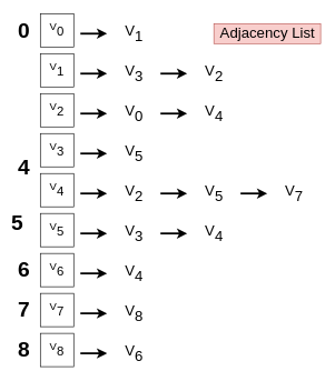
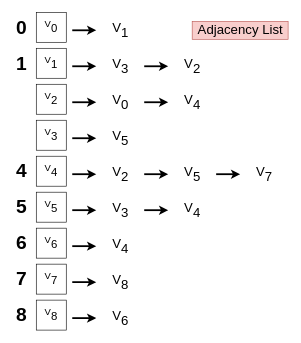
  <mxCell id="0" />
  <mxCell id="1" parent="0" />
  <mxCell id="2" value="&lt;font style=&quot;font-size: 19px&quot;&gt;&lt;sup&gt;V&lt;/sup&gt;0&lt;/font&gt;" style="whiteSpace=wrap;html=1;aspect=fixed;" vertex="1" parent="1"><mxGeometry x="60" y="20" width="50" height="50" as="geometry" /></mxCell>
  <mxCell id="3" value="0" style="text;html=1;align=center;verticalAlign=middle;resizable=0;points=[];autosize=1;fontSize=32;fontStyle=1" vertex="1" parent="1"><mxGeometry x="20" y="25" width="30" height="40" as="geometry" /></mxCell>
  <mxCell id="4" value="&lt;font style=&quot;font-size: 19px&quot;&gt;&lt;sup&gt;V&lt;/sup&gt;1&lt;/font&gt;" style="whiteSpace=wrap;html=1;aspect=fixed;" vertex="1" parent="1"><mxGeometry x="60" y="80" width="50" height="50" as="geometry" /></mxCell>
+ <mxCell id="5" value="1" style="text;html=1;align=center;verticalAlign=middle;resizable=0;points=[];autosize=1;fontSize=32;fontStyle=1" vertex="1" parent="1"><mxGeometry x="20" y="85" width="30" height="40" as="geometry" /></mxCell>
  <mxCell id="6" value="&lt;font style=&quot;font-size: 19px&quot;&gt;&lt;sup&gt;V&lt;/sup&gt;2&lt;/font&gt;" style="whiteSpace=wrap;html=1;aspect=fixed;" vertex="1" parent="1"><mxGeometry x="60" y="140" width="50" height="50" as="geometry" /></mxCell>
  <mxCell id="7" value="&lt;font style=&quot;font-size: 19px&quot;&gt;&lt;sup&gt;V&lt;/sup&gt;3&lt;/font&gt;" style="whiteSpace=wrap;html=1;aspect=fixed;" vertex="1" parent="1"><mxGeometry x="60" y="200" width="50" height="50" as="geometry" /></mxCell>
  <mxCell id="8" value="&lt;font style=&quot;font-size: 19px&quot;&gt;&lt;sup&gt;V&lt;/sup&gt;4&lt;/font&gt;" style="whiteSpace=wrap;html=1;aspect=fixed;" vertex="1" parent="1"><mxGeometry x="60" y="260" width="50" height="50" as="geometry" /></mxCell>
- <mxCell id="9" value="4" style="text;html=1;align=center;verticalAlign=middle;resizable=0;points=[];autosize=1;fontSize=32;fontStyle=1" vertex="1" parent="1"><mxGeometry x="20" y="230" width="30" height="40" as="geometry" /></mxCell>
+ <mxCell id="9" value="4" style="text;html=1;align=center;verticalAlign=middle;resizable=0;points=[];autosize=1;fontSize=32;fontStyle=1" vertex="1" parent="1"><mxGeometry x="20" y="265" width="30" height="40" as="geometry" /></mxCell>
  <mxCell id="10" value="&lt;font style=&quot;font-size: 19px&quot;&gt;&lt;sup&gt;V&lt;/sup&gt;5&lt;/font&gt;" style="whiteSpace=wrap;html=1;aspect=fixed;" vertex="1" parent="1"><mxGeometry x="60" y="320" width="50" height="50" as="geometry" /></mxCell>
- <mxCell id="11" value="5" style="text;html=1;align=center;verticalAlign=middle;resizable=0;points=[];autosize=1;fontSize=32;fontStyle=1" vertex="1" parent="1"><mxGeometry x="10" y="315" width="30" height="40" as="geometry" /></mxCell>
+ <mxCell id="11" value="5" style="text;html=1;align=center;verticalAlign=middle;resizable=0;points=[];autosize=1;fontSize=32;fontStyle=1" vertex="1" parent="1"><mxGeometry x="20" y="325" width="30" height="40" as="geometry" /></mxCell>
  <mxCell id="12" value="&lt;font style=&quot;font-size: 19px&quot;&gt;&lt;sup&gt;V&lt;/sup&gt;6&lt;/font&gt;" style="whiteSpace=wrap;html=1;aspect=fixed;" vertex="1" parent="1"><mxGeometry x="60" y="380" width="50" height="50" as="geometry" /></mxCell>
  <mxCell id="13" value="6" style="text;html=1;align=center;verticalAlign=middle;resizable=0;points=[];autosize=1;fontSize=32;fontStyle=1" vertex="1" parent="1"><mxGeometry x="20" y="385" width="30" height="40" as="geometry" /></mxCell>
  <mxCell id="14" value="&lt;font style=&quot;font-size: 19px&quot;&gt;&lt;sup&gt;V&lt;/sup&gt;7&lt;/font&gt;" style="whiteSpace=wrap;html=1;aspect=fixed;" vertex="1" parent="1"><mxGeometry x="60" y="440" width="50" height="50" as="geometry" /></mxCell>
  <mxCell id="15" value="7" style="text;html=1;align=center;verticalAlign=middle;resizable=0;points=[];autosize=1;fontSize=32;fontStyle=1" vertex="1" parent="1"><mxGeometry x="20" y="445" width="30" height="40" as="geometry" /></mxCell>
  <mxCell id="16" value="&lt;font style=&quot;font-size: 19px&quot;&gt;&lt;sup&gt;V&lt;/sup&gt;8&lt;/font&gt;" style="whiteSpace=wrap;html=1;aspect=fixed;" vertex="1" parent="1"><mxGeometry x="60" y="500" width="50" height="50" as="geometry" /></mxCell>
  <mxCell id="17" value="8" style="text;html=1;align=center;verticalAlign=middle;resizable=0;points=[];autosize=1;fontSize=32;fontStyle=1" vertex="1" parent="1"><mxGeometry x="20" y="505" width="30" height="40" as="geometry" /></mxCell>
  <mxCell id="18" value="" style="endArrow=classic;html=1;fontSize=32;strokeWidth=3;" edge="1" parent="1"><mxGeometry width="50" height="50" relative="1" as="geometry"><mxPoint x="120" y="50" as="sourcePoint" /><mxPoint x="160" y="50" as="targetPoint" /></mxGeometry></mxCell>
  <mxCell id="19" value="" style="endArrow=classic;html=1;fontSize=32;strokeWidth=3;" edge="1" parent="1"><mxGeometry width="50" height="50" relative="1" as="geometry"><mxPoint x="120" y="110" as="sourcePoint" /><mxPoint x="160" y="110" as="targetPoint" /></mxGeometry></mxCell>
  <mxCell id="20" value="" style="endArrow=classic;html=1;fontSize=32;strokeWidth=3;" edge="1" parent="1"><mxGeometry width="50" height="50" relative="1" as="geometry"><mxPoint x="120" y="170" as="sourcePoint" /><mxPoint x="160" y="170" as="targetPoint" /></mxGeometry></mxCell>
  <mxCell id="21" value="" style="endArrow=classic;html=1;fontSize=32;strokeWidth=3;" edge="1" parent="1"><mxGeometry width="50" height="50" relative="1" as="geometry"><mxPoint x="120" y="230" as="sourcePoint" /><mxPoint x="160" y="230" as="targetPoint" /></mxGeometry></mxCell>
  <mxCell id="22" value="" style="endArrow=classic;html=1;fontSize=32;strokeWidth=3;" edge="1" parent="1"><mxGeometry width="50" height="50" relative="1" as="geometry"><mxPoint x="120" y="290" as="sourcePoint" /><mxPoint x="160" y="290" as="targetPoint" /></mxGeometry></mxCell>
  <mxCell id="23" value="" style="endArrow=classic;html=1;fontSize=32;strokeWidth=3;" edge="1" parent="1"><mxGeometry width="50" height="50" relative="1" as="geometry"><mxPoint x="120" y="350" as="sourcePoint" /><mxPoint x="160" y="350" as="targetPoint" /></mxGeometry></mxCell>
  <mxCell id="24" value="" style="endArrow=classic;html=1;fontSize=32;strokeWidth=3;" edge="1" parent="1"><mxGeometry width="50" height="50" relative="1" as="geometry"><mxPoint x="120" y="410" as="sourcePoint" /><mxPoint x="160" y="410" as="targetPoint" /></mxGeometry></mxCell>
  <mxCell id="25" value="" style="endArrow=classic;html=1;fontSize=32;strokeWidth=3;" edge="1" parent="1"><mxGeometry width="50" height="50" relative="1" as="geometry"><mxPoint x="120" y="470" as="sourcePoint" /><mxPoint x="160" y="470" as="targetPoint" /></mxGeometry></mxCell>
  <mxCell id="26" value="" style="endArrow=classic;html=1;fontSize=32;strokeWidth=3;" edge="1" parent="1"><mxGeometry width="50" height="50" relative="1" as="geometry"><mxPoint x="120" y="530" as="sourcePoint" /><mxPoint x="160" y="530" as="targetPoint" /></mxGeometry></mxCell>
  <mxCell id="27" value="&lt;sup style=&quot;font-size: 22px&quot;&gt;V&lt;/sup&gt;&lt;span style=&quot;font-size: 22px&quot;&gt;1&lt;/span&gt;" style="text;html=1;align=center;verticalAlign=middle;resizable=0;points=[];autosize=1;fontSize=22;" vertex="1" parent="1"><mxGeometry x="180" y="30" width="40" height="40" as="geometry" /></mxCell>
  <mxCell id="28" value="&lt;sup style=&quot;font-size: 22px&quot;&gt;V&lt;/sup&gt;&lt;span style=&quot;font-size: 22px&quot;&gt;3&lt;/span&gt;" style="text;html=1;align=center;verticalAlign=middle;resizable=0;points=[];autosize=1;fontSize=22;" vertex="1" parent="1"><mxGeometry x="180" y="90" width="40" height="40" as="geometry" /></mxCell>
  <mxCell id="29" value="" style="endArrow=classic;html=1;fontSize=32;strokeWidth=3;" edge="1" parent="1"><mxGeometry width="50" height="50" relative="1" as="geometry"><mxPoint x="240" y="110" as="sourcePoint" /><mxPoint x="280" y="110" as="targetPoint" /></mxGeometry></mxCell>
  <mxCell id="30" value="&lt;sup style=&quot;font-size: 22px&quot;&gt;V&lt;/sup&gt;&lt;span style=&quot;font-size: 22px&quot;&gt;2&lt;/span&gt;" style="text;html=1;align=center;verticalAlign=middle;resizable=0;points=[];autosize=1;fontSize=22;" vertex="1" parent="1"><mxGeometry x="300" y="90" width="40" height="40" as="geometry" /></mxCell>
  <mxCell id="31" value="&lt;sup style=&quot;font-size: 22px&quot;&gt;V&lt;/sup&gt;&lt;span style=&quot;font-size: 22px&quot;&gt;0&lt;/span&gt;" style="text;html=1;align=center;verticalAlign=middle;resizable=0;points=[];autosize=1;fontSize=22;" vertex="1" parent="1"><mxGeometry x="180" y="150" width="40" height="40" as="geometry" /></mxCell>
  <mxCell id="32" value="" style="endArrow=classic;html=1;fontSize=32;strokeWidth=3;" edge="1" parent="1"><mxGeometry width="50" height="50" relative="1" as="geometry"><mxPoint x="240" y="170" as="sourcePoint" /><mxPoint x="280" y="170" as="targetPoint" /></mxGeometry></mxCell>
  <mxCell id="33" value="&lt;sup style=&quot;font-size: 22px&quot;&gt;V&lt;/sup&gt;&lt;span style=&quot;font-size: 22px&quot;&gt;4&lt;/span&gt;" style="text;html=1;align=center;verticalAlign=middle;resizable=0;points=[];autosize=1;fontSize=22;" vertex="1" parent="1"><mxGeometry x="300" y="150" width="40" height="40" as="geometry" /></mxCell>
  <mxCell id="34" value="&lt;sup style=&quot;font-size: 22px&quot;&gt;V&lt;/sup&gt;&lt;span style=&quot;font-size: 22px&quot;&gt;5&lt;/span&gt;" style="text;html=1;align=center;verticalAlign=middle;resizable=0;points=[];autosize=1;fontSize=22;" vertex="1" parent="1"><mxGeometry x="180" y="210" width="40" height="40" as="geometry" /></mxCell>
  <mxCell id="35" value="&lt;sup style=&quot;font-size: 22px&quot;&gt;V&lt;/sup&gt;&lt;span style=&quot;font-size: 22px&quot;&gt;2&lt;/span&gt;" style="text;html=1;align=center;verticalAlign=middle;resizable=0;points=[];autosize=1;fontSize=22;" vertex="1" parent="1"><mxGeometry x="180" y="270" width="40" height="40" as="geometry" /></mxCell>
  <mxCell id="36" value="" style="endArrow=classic;html=1;fontSize=32;strokeWidth=3;" edge="1" parent="1"><mxGeometry width="50" height="50" relative="1" as="geometry"><mxPoint x="240" y="290" as="sourcePoint" /><mxPoint x="280" y="290" as="targetPoint" /></mxGeometry></mxCell>
  <mxCell id="37" value="&lt;sup style=&quot;font-size: 22px&quot;&gt;V&lt;/sup&gt;&lt;span style=&quot;font-size: 22px&quot;&gt;5&lt;/span&gt;" style="text;html=1;align=center;verticalAlign=middle;resizable=0;points=[];autosize=1;fontSize=22;" vertex="1" parent="1"><mxGeometry x="300" y="270" width="40" height="40" as="geometry" /></mxCell>
  <mxCell id="38" value="" style="endArrow=classic;html=1;fontSize=32;strokeWidth=3;" edge="1" parent="1"><mxGeometry width="50" height="50" relative="1" as="geometry"><mxPoint x="360" y="290" as="sourcePoint" /><mxPoint x="400" y="290" as="targetPoint" /></mxGeometry></mxCell>
  <mxCell id="39" value="&lt;sup style=&quot;font-size: 22px&quot;&gt;V&lt;/sup&gt;&lt;span style=&quot;font-size: 22px&quot;&gt;7&lt;/span&gt;" style="text;html=1;align=center;verticalAlign=middle;resizable=0;points=[];autosize=1;fontSize=22;" vertex="1" parent="1"><mxGeometry x="420" y="270" width="40" height="40" as="geometry" /></mxCell>
  <mxCell id="40" value="&lt;sup style=&quot;font-size: 22px&quot;&gt;V&lt;/sup&gt;&lt;span style=&quot;font-size: 22px&quot;&gt;3&lt;/span&gt;" style="text;html=1;align=center;verticalAlign=middle;resizable=0;points=[];autosize=1;fontSize=22;" vertex="1" parent="1"><mxGeometry x="180" y="330" width="40" height="40" as="geometry" /></mxCell>
  <mxCell id="41" value="" style="endArrow=classic;html=1;fontSize=32;strokeWidth=3;" edge="1" parent="1"><mxGeometry width="50" height="50" relative="1" as="geometry"><mxPoint x="240" y="350" as="sourcePoint" /><mxPoint x="280" y="350" as="targetPoint" /></mxGeometry></mxCell>
  <mxCell id="42" value="&lt;sup style=&quot;font-size: 22px&quot;&gt;V&lt;/sup&gt;&lt;span style=&quot;font-size: 22px&quot;&gt;4&lt;/span&gt;" style="text;html=1;align=center;verticalAlign=middle;resizable=0;points=[];autosize=1;fontSize=22;" vertex="1" parent="1"><mxGeometry x="300" y="330" width="40" height="40" as="geometry" /></mxCell>
  <mxCell id="43" value="&lt;sup style=&quot;font-size: 22px&quot;&gt;V&lt;/sup&gt;&lt;span style=&quot;font-size: 22px&quot;&gt;4&lt;/span&gt;" style="text;html=1;align=center;verticalAlign=middle;resizable=0;points=[];autosize=1;fontSize=22;" vertex="1" parent="1"><mxGeometry x="180" y="390" width="40" height="40" as="geometry" /></mxCell>
  <mxCell id="44" value="&lt;sup style=&quot;font-size: 22px&quot;&gt;V&lt;/sup&gt;&lt;span style=&quot;font-size: 22px&quot;&gt;8&lt;/span&gt;" style="text;html=1;align=center;verticalAlign=middle;resizable=0;points=[];autosize=1;fontSize=22;" vertex="1" parent="1"><mxGeometry x="180" y="450" width="40" height="40" as="geometry" /></mxCell>
  <mxCell id="45" value="&lt;sup style=&quot;font-size: 22px&quot;&gt;V&lt;/sup&gt;&lt;span style=&quot;font-size: 22px&quot;&gt;6&lt;/span&gt;" style="text;html=1;align=center;verticalAlign=middle;resizable=0;points=[];autosize=1;fontSize=22;" vertex="1" parent="1"><mxGeometry x="180" y="510" width="40" height="40" as="geometry" /></mxCell>
  <mxCell id="46" value="Adjacency List" style="text;html=1;align=center;verticalAlign=middle;resizable=0;points=[];autosize=1;fontSize=22;fillColor=#f8cecc;strokeColor=#b85450;" vertex="1" parent="1"><mxGeometry x="320" y="35" width="160" height="30" as="geometry" /></mxCell>
